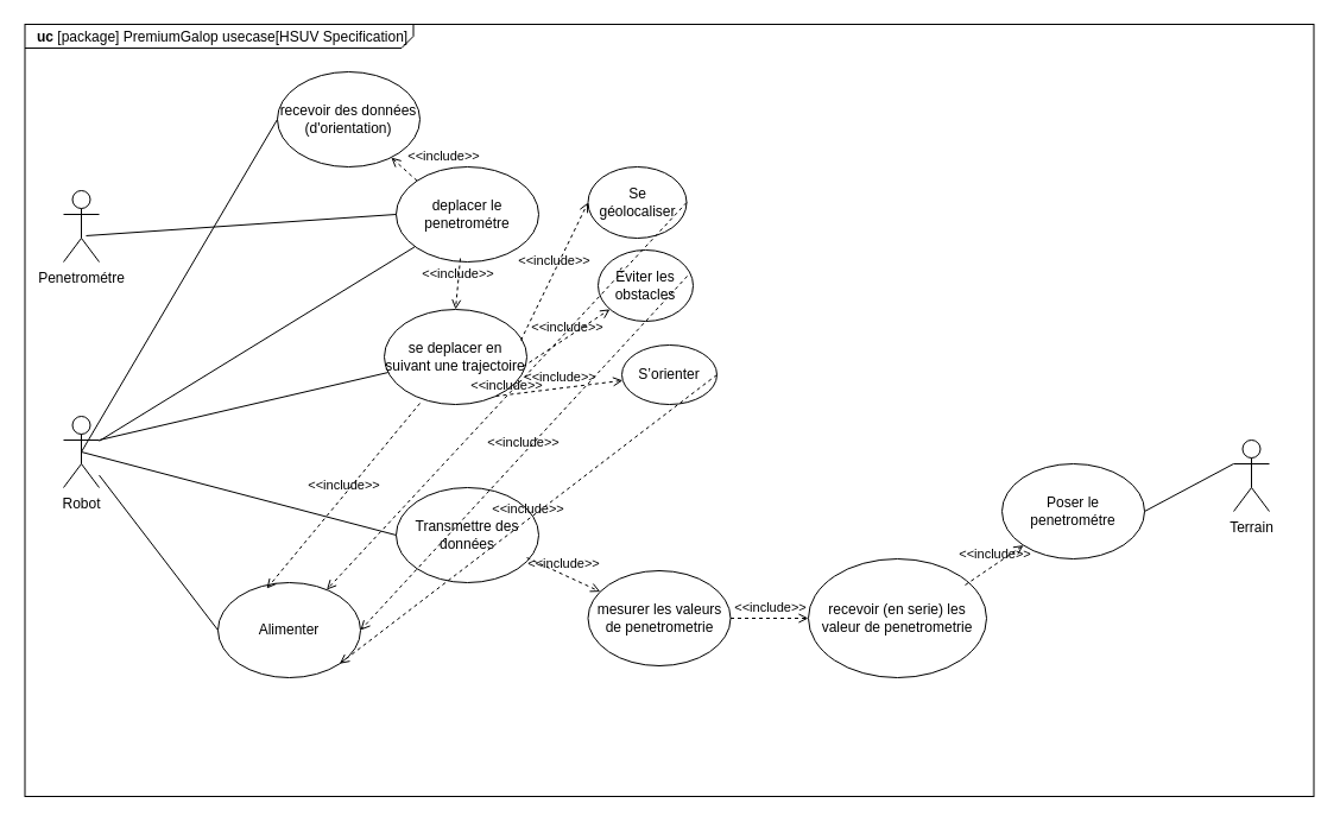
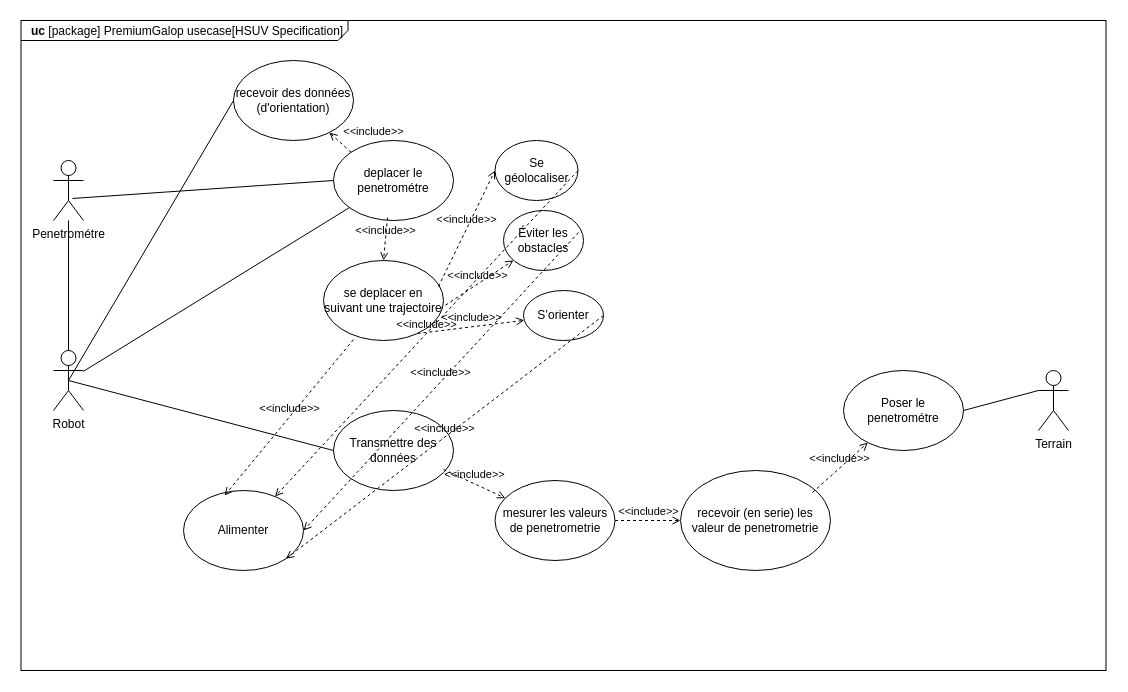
  <mxCell id="0" style=";html=1;" />
  <mxCell id="1" style=";html=1;" parent="0" />
  <mxCell id="2" value="&lt;p style=&quot;margin: 0px ; margin-top: 4px ; margin-left: 10px ; text-align: left&quot;&gt;&lt;b&gt;uc&lt;/b&gt; [package] PremiumGalop usecase[HSUV Specification]&lt;/p&gt;" style="html=1;strokeWidth=1;shape=mxgraph.sysml.package;html=1;overflow=fill;whiteSpace=wrap;fillColor=none;gradientColor=none;fontSize=12;align=center;labelX=327.64;" parent="1" vertex="1"><mxGeometry x="20.5" y="20" width="1085" height="650" as="geometry" /></mxCell>
  <mxCell id="3" value="deplacer le penetrométre" style="ellipse;whiteSpace=wrap;html=1;" parent="1" vertex="1"><mxGeometry x="333" y="140" width="120" height="80" as="geometry" /></mxCell>
  <mxCell id="4" value="Penetrométre" style="shape=umlActor;verticalLabelPosition=bottom;verticalAlign=top;html=1;" parent="1" vertex="1"><mxGeometry x="53" y="160" width="30" height="60" as="geometry" /></mxCell>
  <mxCell id="5" value="mesurer les valeurs de penetrometrie" style="ellipse;whiteSpace=wrap;html=1;" parent="1" vertex="1"><mxGeometry x="494.5" y="480" width="120" height="80" as="geometry" /></mxCell>
  <mxCell id="6" value="recevoir (en serie) les valeur de penetrometrie" style="ellipse;whiteSpace=wrap;html=1;" parent="1" vertex="1"><mxGeometry x="680" y="470" width="150" height="100" as="geometry" /></mxCell>
  <mxCell id="7" value="Alimenter" style="ellipse;whiteSpace=wrap;html=1;" parent="1" vertex="1"><mxGeometry x="183" y="490" width="120" height="80" as="geometry" /></mxCell>
  <mxCell id="8" value="Robot" style="shape=umlActor;verticalLabelPosition=bottom;verticalAlign=top;html=1;outlineConnect=0;" parent="1" vertex="1"><mxGeometry x="53" y="350" width="30" height="60" as="geometry" /></mxCell>
  <mxCell id="9" value="Terrain" style="shape=umlActor;verticalLabelPosition=bottom;verticalAlign=top;html=1;outlineConnect=0;" parent="1" vertex="1"><mxGeometry x="1038" y="370" width="30" height="60" as="geometry" /></mxCell>
  <mxCell id="10" value="se deplacer en suivant une trajectoire" style="ellipse;whiteSpace=wrap;html=1;" parent="1" vertex="1"><mxGeometry x="323" y="260" width="120" height="80" as="geometry" /></mxCell>
  <mxCell id="11" value="recevoir des données&lt;div&gt;(d'orientation)&lt;/div&gt;" style="ellipse;whiteSpace=wrap;html=1;" parent="1" vertex="1"><mxGeometry x="233" y="60" width="120" height="80" as="geometry" /></mxCell>
  <mxCell id="12" value="Se géolocaliser" style="ellipse;whiteSpace=wrap;html=1;" parent="1" vertex="1"><mxGeometry x="494.5" y="140" width="83" height="60" as="geometry" /></mxCell>
  <mxCell id="13" value="S’orienter" style="ellipse;whiteSpace=wrap;html=1;" parent="1" vertex="1"><mxGeometry x="523" y="290" width="80" height="50" as="geometry" /></mxCell>
  <mxCell id="14" value="Transmettre des données" style="ellipse;whiteSpace=wrap;html=1;" parent="1" vertex="1"><mxGeometry x="333" y="410" width="120" height="80" as="geometry" /></mxCell>
  <mxCell id="15" value="Éviter les obstacles" style="ellipse;whiteSpace=wrap;html=1;" parent="1" vertex="1"><mxGeometry x="503" y="210" width="80" height="60" as="geometry" /></mxCell>
  <mxCell id="16" value="" style="endArrow=none;html=1;rounded=0;exitX=0.633;exitY=0.633;exitDx=0;exitDy=0;exitPerimeter=0;entryX=0;entryY=0.5;entryDx=0;entryDy=0;" parent="1" source="4" target="3" edge="1"><mxGeometry width="50" height="50" relative="1" as="geometry"><mxPoint x="513" y="360" as="sourcePoint" /><mxPoint x="563" y="310" as="targetPoint" /></mxGeometry></mxCell>
- <mxCell id="17" value="" style="endArrow=none;html=1;rounded=0;entryX=0;entryY=0.5;entryDx=0;entryDy=0;" parent="1" source="8" target="7" edge="1"><mxGeometry width="50" height="50" relative="1" as="geometry"><mxPoint x="513" y="360" as="sourcePoint" /><mxPoint x="563" y="310" as="targetPoint" /></mxGeometry></mxCell>
- <mxCell id="18" value="" style="endArrow=none;html=1;rounded=0;exitX=1;exitY=0.333;exitDx=0;exitDy=0;exitPerimeter=0;" parent="1" source="8" target="10" edge="1"><mxGeometry width="50" height="50" relative="1" as="geometry"><mxPoint x="513" y="360" as="sourcePoint" /><mxPoint x="563" y="310" as="targetPoint" /></mxGeometry></mxCell>
- <mxCell id="19" value="Poser le penetrométre" style="ellipse;whiteSpace=wrap;html=1;" parent="1" vertex="1"><mxGeometry x="843" y="390" width="120" height="80" as="geometry" /></mxCell>
+ <mxCell id="17" value="" style="endArrow=none;html=1;rounded=0;" parent="1" source="8" target="4" edge="1"><mxGeometry width="50" height="50" relative="1" as="geometry"><mxPoint x="513" y="360" as="sourcePoint" /><mxPoint x="563" y="310" as="targetPoint" /></mxGeometry></mxCell>
+ <mxCell id="19" value="Poser le penetrométre" style="ellipse;whiteSpace=wrap;html=1;" parent="1" vertex="1"><mxGeometry x="843" y="370" width="120" height="80" as="geometry" /></mxCell>
  <mxCell id="20" value="" style="endArrow=none;html=1;rounded=0;exitX=0;exitY=0.5;exitDx=0;exitDy=0;entryX=0.5;entryY=0.5;entryDx=0;entryDy=0;entryPerimeter=0;" parent="1" source="14" target="8" edge="1"><mxGeometry width="50" height="50" relative="1" as="geometry"><mxPoint x="513" y="360" as="sourcePoint" /><mxPoint x="563" y="310" as="targetPoint" /></mxGeometry></mxCell>
  <mxCell id="21" value="" style="endArrow=none;html=1;rounded=0;exitX=1;exitY=0.5;exitDx=0;exitDy=0;entryX=0;entryY=0.333;entryDx=0;entryDy=0;entryPerimeter=0;" parent="1" source="19" target="9" edge="1"><mxGeometry width="50" height="50" relative="1" as="geometry"><mxPoint x="513" y="360" as="sourcePoint" /><mxPoint x="563" y="310" as="targetPoint" /></mxGeometry></mxCell>
  <mxCell id="22" value="" style="endArrow=none;html=1;rounded=0;" parent="1" source="8" target="3" edge="1"><mxGeometry width="50" height="50" relative="1" as="geometry"><mxPoint x="513" y="360" as="sourcePoint" /><mxPoint x="563" y="310" as="targetPoint" /></mxGeometry></mxCell>
  <mxCell id="23" value="" style="endArrow=none;html=1;rounded=0;exitX=0.5;exitY=0.5;exitDx=0;exitDy=0;exitPerimeter=0;entryX=0;entryY=0.5;entryDx=0;entryDy=0;" parent="1" source="8" target="11" edge="1"><mxGeometry width="50" height="50" relative="1" as="geometry"><mxPoint x="513" y="360" as="sourcePoint" /><mxPoint x="563" y="310" as="targetPoint" /></mxGeometry></mxCell>
  <mxCell id="24" value="&amp;lt;&amp;lt;include&amp;gt;&amp;gt;" style="edgeStyle=none;html=1;endArrow=open;verticalAlign=bottom;dashed=1;labelBackgroundColor=none;rounded=0;exitX=0.958;exitY=0.325;exitDx=0;exitDy=0;exitPerimeter=0;entryX=0;entryY=0.5;entryDx=0;entryDy=0;" parent="1" source="10" target="12" edge="1"><mxGeometry width="160" relative="1" as="geometry"><mxPoint x="997" y="230" as="sourcePoint" /><mxPoint x="596" y="130.813" as="targetPoint" /></mxGeometry></mxCell>
  <mxCell id="25" value="&amp;lt;&amp;lt;include&amp;gt;&amp;gt;" style="edgeStyle=none;html=1;endArrow=open;verticalAlign=bottom;dashed=1;labelBackgroundColor=none;rounded=0;exitX=0.25;exitY=0.988;exitDx=0;exitDy=0;exitPerimeter=0;entryX=0.342;entryY=0.063;entryDx=0;entryDy=0;entryPerimeter=0;" parent="1" source="10" target="7" edge="1"><mxGeometry width="160" relative="1" as="geometry"><mxPoint x="453" y="330" as="sourcePoint" /><mxPoint x="613" y="330" as="targetPoint" /></mxGeometry></mxCell>
  <mxCell id="26" value="&amp;lt;&amp;lt;include&amp;gt;&amp;gt;" style="edgeStyle=none;html=1;endArrow=open;verticalAlign=bottom;dashed=1;labelBackgroundColor=none;rounded=0;exitX=0.975;exitY=0.6;exitDx=0;exitDy=0;exitPerimeter=0;" parent="1" source="10" target="15" edge="1"><mxGeometry width="160" relative="1" as="geometry"><mxPoint x="453" y="330" as="sourcePoint" /><mxPoint x="613" y="330" as="targetPoint" /></mxGeometry></mxCell>
  <mxCell id="27" value="&amp;lt;&amp;lt;include&amp;gt;&amp;gt;" style="edgeStyle=none;html=1;endArrow=open;verticalAlign=bottom;dashed=1;labelBackgroundColor=none;rounded=0;exitX=0.783;exitY=0.913;exitDx=0;exitDy=0;exitPerimeter=0;" parent="1" source="10" target="13" edge="1"><mxGeometry width="160" relative="1" as="geometry"><mxPoint x="453" y="330" as="sourcePoint" /><mxPoint x="613" y="330" as="targetPoint" /></mxGeometry></mxCell>
  <mxCell id="28" value="&amp;lt;&amp;lt;include&amp;gt;&amp;gt;" style="edgeStyle=none;html=1;endArrow=open;verticalAlign=bottom;dashed=1;labelBackgroundColor=none;rounded=0;exitX=0.917;exitY=0.738;exitDx=0;exitDy=0;exitPerimeter=0;" parent="1" source="14" target="5" edge="1"><mxGeometry width="160" relative="1" as="geometry"><mxPoint x="453" y="330" as="sourcePoint" /><mxPoint x="613" y="330" as="targetPoint" /></mxGeometry></mxCell>
  <mxCell id="29" value="&amp;lt;&amp;lt;include&amp;gt;&amp;gt;" style="edgeStyle=none;html=1;endArrow=open;verticalAlign=bottom;dashed=1;labelBackgroundColor=none;rounded=0;exitX=1;exitY=0.5;exitDx=0;exitDy=0;" parent="1" source="5" target="6" edge="1"><mxGeometry width="160" relative="1" as="geometry"><mxPoint x="453" y="330" as="sourcePoint" /><mxPoint x="613" y="330" as="targetPoint" /></mxGeometry></mxCell>
  <mxCell id="30" value="&amp;lt;&amp;lt;include&amp;gt;&amp;gt;" style="edgeStyle=none;html=1;endArrow=open;verticalAlign=bottom;dashed=1;labelBackgroundColor=none;rounded=0;exitX=0.88;exitY=0.22;exitDx=0;exitDy=0;exitPerimeter=0;" parent="1" source="6" target="19" edge="1"><mxGeometry width="160" relative="1" as="geometry"><mxPoint x="453" y="330" as="sourcePoint" /><mxPoint x="613" y="330" as="targetPoint" /></mxGeometry></mxCell>
  <mxCell id="31" value="&amp;lt;&amp;lt;include&amp;gt;&amp;gt;" style="edgeStyle=none;html=1;endArrow=open;verticalAlign=bottom;dashed=1;labelBackgroundColor=none;rounded=0;exitX=0.45;exitY=0.963;exitDx=0;exitDy=0;exitPerimeter=0;entryX=0.5;entryY=0;entryDx=0;entryDy=0;" parent="1" source="3" target="10" edge="1"><mxGeometry width="160" relative="1" as="geometry"><mxPoint x="413" y="260" as="sourcePoint" /><mxPoint x="573" y="260" as="targetPoint" /></mxGeometry></mxCell>
  <mxCell id="32" value="&amp;lt;&amp;lt;include&amp;gt;&amp;gt;" style="edgeStyle=none;html=1;endArrow=open;verticalAlign=bottom;dashed=1;labelBackgroundColor=none;rounded=0;exitX=0;exitY=0;exitDx=0;exitDy=0;" parent="1" source="3" target="11" edge="1"><mxGeometry x="-1" y="-25" width="160" relative="1" as="geometry"><mxPoint x="393" y="350" as="sourcePoint" /><mxPoint x="553" y="350" as="targetPoint" /><mxPoint x="6" y="7" as="offset" /></mxGeometry></mxCell>
  <mxCell id="33" value="&amp;lt;&amp;lt;include&amp;gt;&amp;gt;" style="edgeStyle=none;html=1;endArrow=open;verticalAlign=bottom;dashed=1;labelBackgroundColor=none;rounded=0;exitX=1;exitY=0.5;exitDx=0;exitDy=0;" edge="1" parent="1" source="12" target="7"><mxGeometry width="160" relative="1" as="geometry"><mxPoint x="453" y="330" as="sourcePoint" /><mxPoint x="613" y="330" as="targetPoint" /></mxGeometry></mxCell>
  <mxCell id="34" value="&amp;lt;&amp;lt;include&amp;gt;&amp;gt;" style="edgeStyle=none;html=1;endArrow=open;verticalAlign=bottom;dashed=1;labelBackgroundColor=none;rounded=0;exitX=0.938;exitY=0.367;exitDx=0;exitDy=0;exitPerimeter=0;entryX=1;entryY=0.5;entryDx=0;entryDy=0;" edge="1" parent="1" source="15" target="7"><mxGeometry width="160" relative="1" as="geometry"><mxPoint x="453" y="330" as="sourcePoint" /><mxPoint x="613" y="330" as="targetPoint" /></mxGeometry></mxCell>
  <mxCell id="35" value="&amp;lt;&amp;lt;include&amp;gt;&amp;gt;" style="edgeStyle=none;html=1;endArrow=open;verticalAlign=bottom;dashed=1;labelBackgroundColor=none;rounded=0;exitX=1;exitY=0.5;exitDx=0;exitDy=0;entryX=1;entryY=1;entryDx=0;entryDy=0;" edge="1" parent="1" source="13" target="7"><mxGeometry width="160" relative="1" as="geometry"><mxPoint x="453" y="330" as="sourcePoint" /><mxPoint x="613" y="330" as="targetPoint" /></mxGeometry></mxCell>
